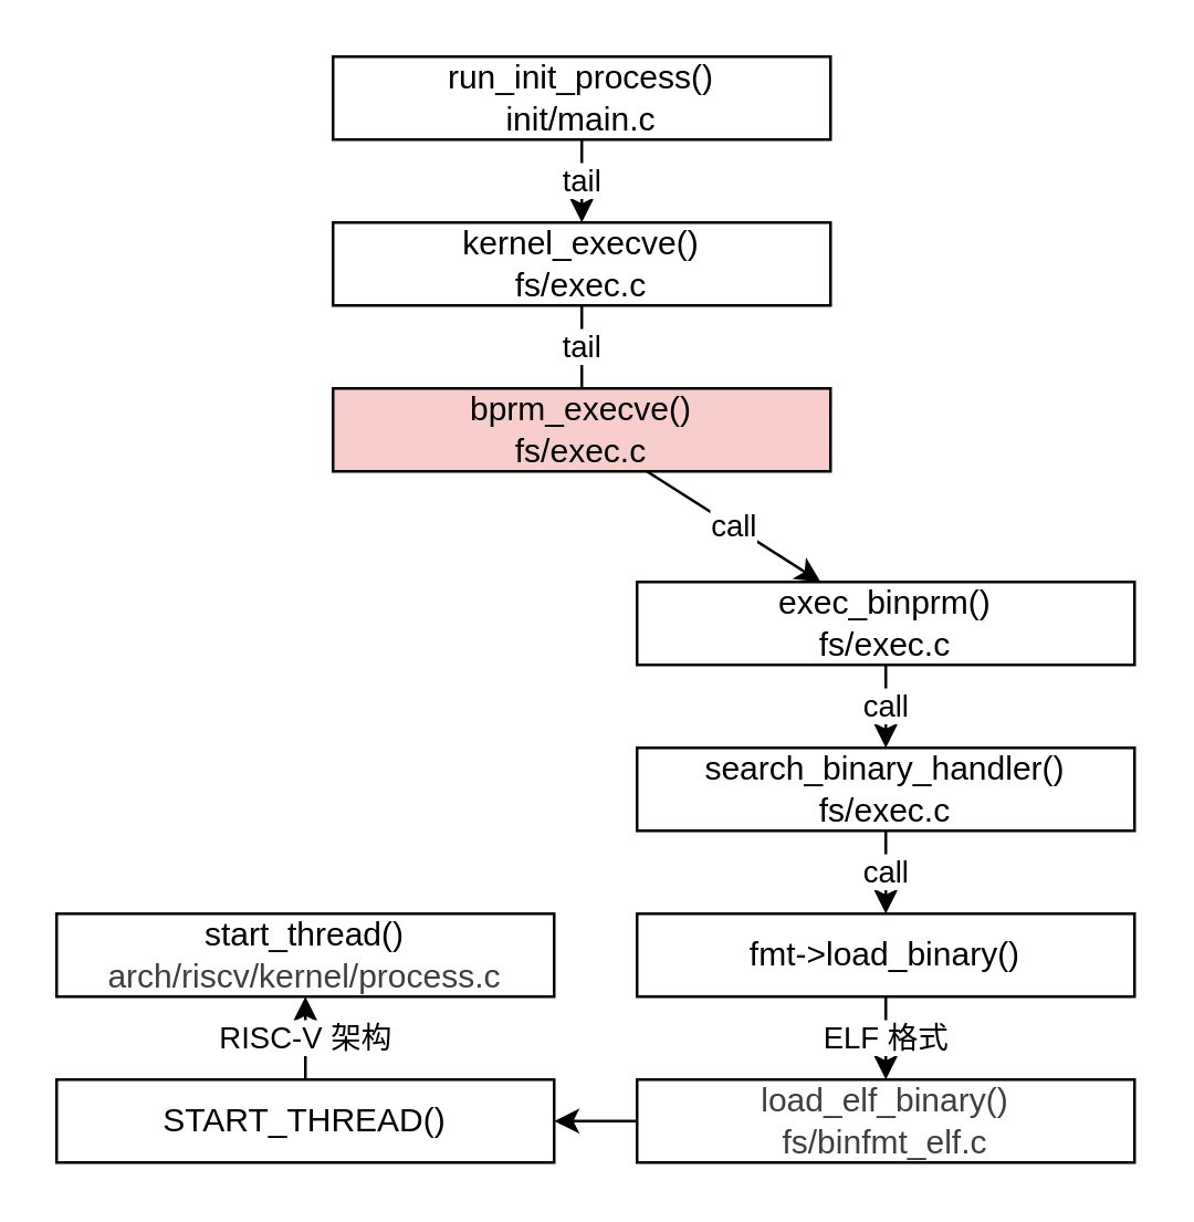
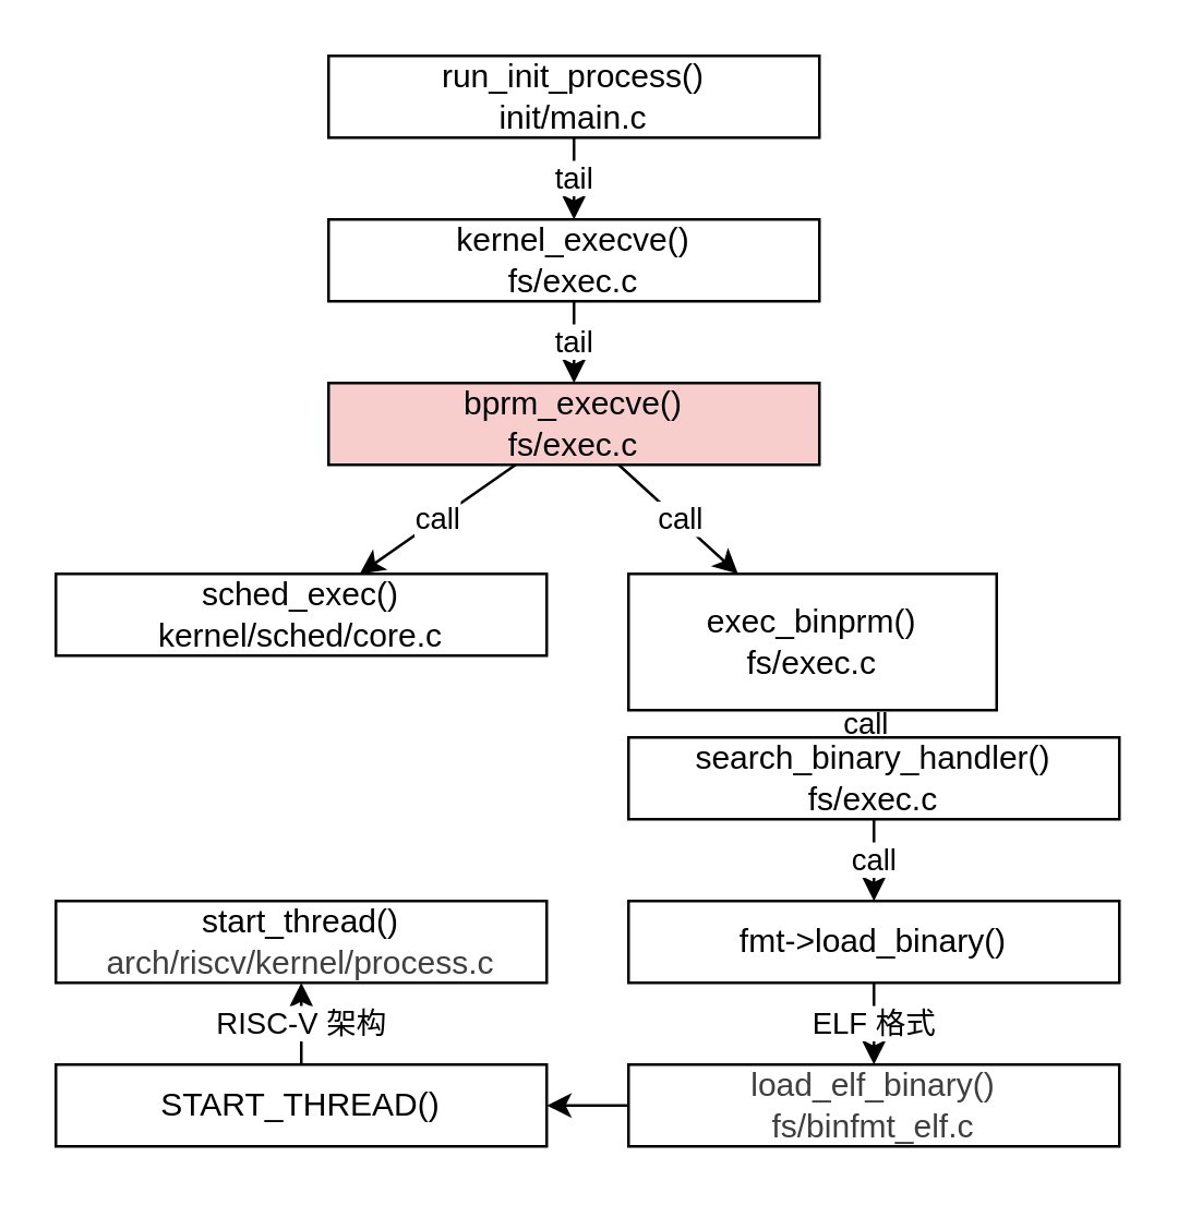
  <mxCell id="0" />
  <mxCell id="1" parent="0" />
  <mxCell id="2" value="tail" style="edgeStyle=none;html=1;" edge="1" parent="1" source="3" target="5"><mxGeometry relative="1" as="geometry"><mxPoint as="offset" /></mxGeometry></mxCell>
  <mxCell id="3" value="run_init_process()&lt;div&gt;init/main.c&lt;/div&gt;" style="rounded=0;whiteSpace=wrap;html=1;fontSize=12;" vertex="1" parent="1"><mxGeometry x="120" y="20" width="180" height="30" as="geometry" /></mxCell>
- <mxCell id="4" value="tail" style="edgeStyle=none;html=1;entryX=0.5;entryY=0;entryDx=0;entryDy=0;endArrow=none;" edge="1" parent="1" source="5" target="8"><mxGeometry relative="1" as="geometry" /></mxCell>
+ <mxCell id="4" value="tail" style="edgeStyle=none;html=1;entryX=0.5;entryY=0;entryDx=0;entryDy=0;" edge="1" parent="1" source="5" target="8"><mxGeometry relative="1" as="geometry" /></mxCell>
  <mxCell id="5" value="kernel_execve()&lt;div&gt;fs/exec.c&lt;/div&gt;" style="rounded=0;whiteSpace=wrap;html=1;fontSize=12;" vertex="1" parent="1"><mxGeometry x="120" y="80" width="180" height="30" as="geometry" /></mxCell>
+ <mxCell id="6" value="call" style="edgeStyle=none;html=1;" edge="1" parent="1" source="8" target="9"><mxGeometry relative="1" as="geometry" /></mxCell>
  <mxCell id="7" value="call" style="edgeStyle=none;html=1;" edge="1" parent="1" source="8" target="11"><mxGeometry relative="1" as="geometry"><mxPoint x="310" y="210" as="targetPoint" /></mxGeometry></mxCell>
  <mxCell id="8" value="bprm_execve()&lt;div&gt;fs/exec.c&lt;/div&gt;" style="rounded=0;whiteSpace=wrap;html=1;fontSize=12;fillColor=#f8cecc;" vertex="1" parent="1"><mxGeometry x="120" y="140" width="180" height="30" as="geometry" /></mxCell>
+ <mxCell id="9" value="sched_exec()&lt;div&gt;kernel/sched/core.c&lt;/div&gt;" style="rounded=0;whiteSpace=wrap;html=1;fontSize=12;" vertex="1" parent="1"><mxGeometry x="20" y="210" width="180" height="30" as="geometry" /></mxCell>
  <mxCell id="10" value="call" style="edgeStyle=none;html=1;entryX=0.5;entryY=0;entryDx=0;entryDy=0;" edge="1" parent="1" source="11" target="13"><mxGeometry relative="1" as="geometry" /></mxCell>
- <mxCell id="11" value="exec_binprm()&lt;div&gt;fs/exec.c&lt;/div&gt;" style="rounded=0;whiteSpace=wrap;html=1;fontSize=12;" vertex="1" parent="1"><mxGeometry x="230" y="210" width="180" height="30" as="geometry" /></mxCell>
+ <mxCell id="11" value="exec_binprm()&lt;div&gt;fs/exec.c&lt;/div&gt;" style="rounded=0;whiteSpace=wrap;html=1;fontSize=12;" vertex="1" parent="1"><mxGeometry x="230" y="210" width="135" height="50" as="geometry" /></mxCell>
  <mxCell id="12" value="call" style="edgeStyle=none;html=1;" edge="1" parent="1" source="13" target="15"><mxGeometry relative="1" as="geometry" /></mxCell>
  <mxCell id="13" value="search_binary_handler()&lt;div&gt;fs/exec.c&lt;/div&gt;" style="rounded=0;whiteSpace=wrap;html=1;fontSize=12;" vertex="1" parent="1"><mxGeometry x="230" y="270" width="180" height="30" as="geometry" /></mxCell>
  <mxCell id="14" value="ELF 格式" style="edgeStyle=none;html=1;entryX=0.5;entryY=0;entryDx=0;entryDy=0;" edge="1" parent="1" source="15" target="19"><mxGeometry relative="1" as="geometry" /></mxCell>
  <mxCell id="15" value="fmt-&amp;gt;load_binary()" style="rounded=0;whiteSpace=wrap;html=1;fontSize=12;" vertex="1" parent="1"><mxGeometry x="230" y="330" width="180" height="30" as="geometry" /></mxCell>
  <mxCell id="16" value="RISC-V 架构" style="edgeStyle=none;html=1;" edge="1" parent="1" source="17" target="20"><mxGeometry relative="1" as="geometry" /></mxCell>
  <mxCell id="17" value="START_THREAD()" style="rounded=0;whiteSpace=wrap;html=1;fontSize=12;" vertex="1" parent="1"><mxGeometry x="20" y="390" width="180" height="30" as="geometry" /></mxCell>
  <mxCell id="18" style="edgeStyle=none;html=1;" edge="1" parent="1" source="19" target="17"><mxGeometry relative="1" as="geometry" /></mxCell>
  <mxCell id="19" value="&lt;span style=&quot;color: rgb(63, 63, 63);&quot;&gt;load_elf_binary()&lt;/span&gt;&lt;div&gt;&lt;span style=&quot;scrollbar-color: rgb(226, 226, 226) rgb(251, 251, 251); background-color: transparent; color: rgb(63, 63, 63);&quot;&gt;fs/binfmt_elf.c&lt;/span&gt;&lt;/div&gt;" style="rounded=0;whiteSpace=wrap;html=1;fontSize=12;" vertex="1" parent="1"><mxGeometry x="230" y="390" width="180" height="30" as="geometry" /></mxCell>
  <mxCell id="20" value="&lt;div&gt;&lt;font color=&quot;#000000&quot;&gt;&lt;font style=&quot;scrollbar-color: rgb(226, 226, 226) rgb(251, 251, 251);&quot;&gt;start_thread()&lt;/font&gt;&lt;/font&gt;&lt;/div&gt;&lt;div&gt;&lt;font color=&quot;#000000&quot;&gt;&lt;span style=&quot;color: rgb(63, 63, 63); scrollbar-color: rgb(226, 226, 226) rgb(251, 251, 251); background-color: transparent;&quot;&gt;arch/riscv/kernel/process.c&lt;/span&gt;&lt;/font&gt;&lt;/div&gt;" style="rounded=0;whiteSpace=wrap;html=1;fontSize=12;" vertex="1" parent="1"><mxGeometry x="20" y="330" width="180" height="30" as="geometry" /></mxCell>
